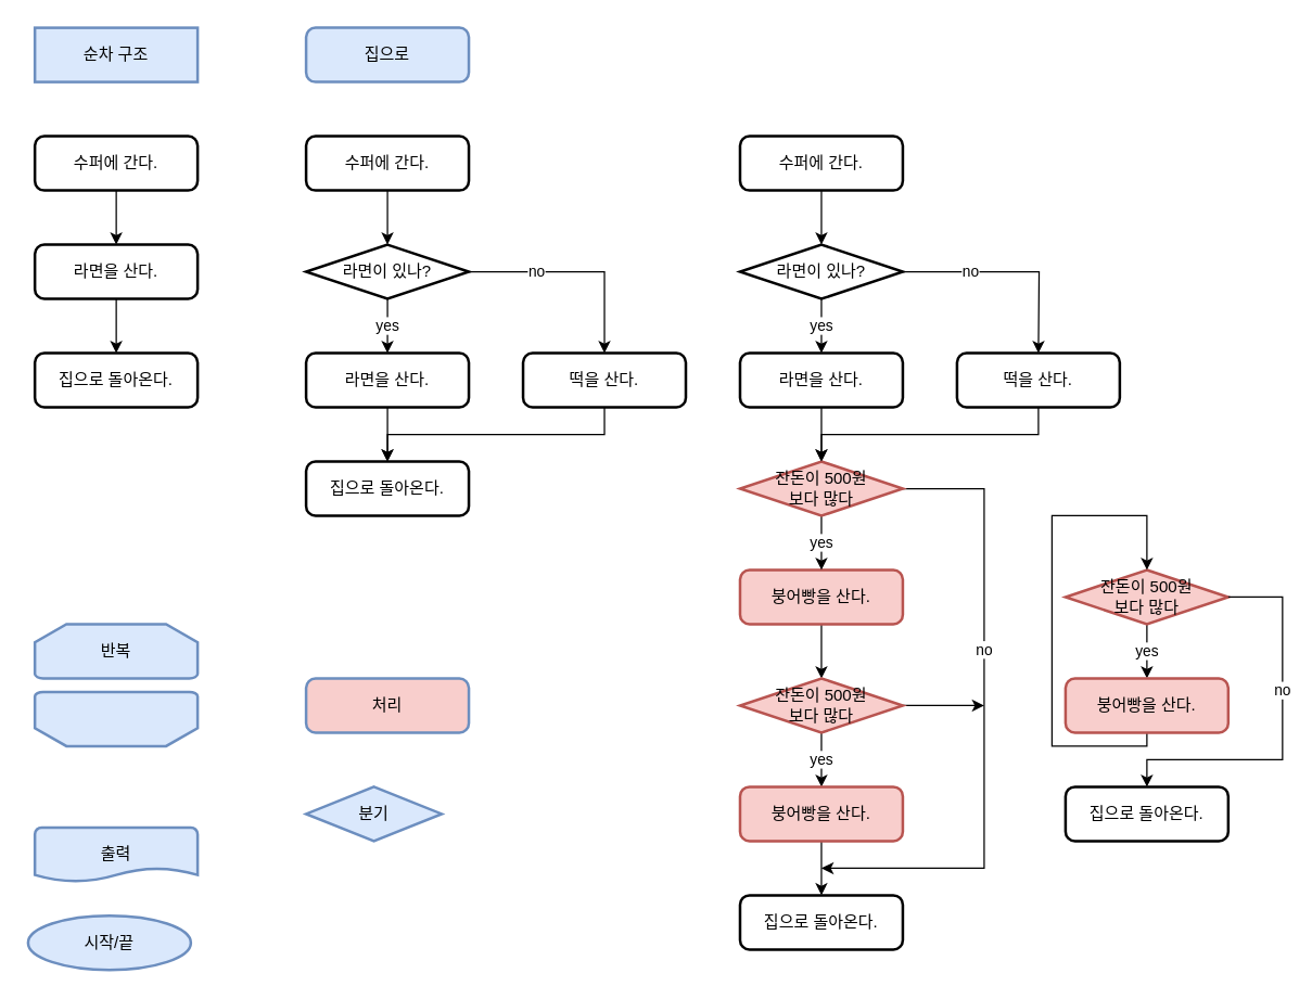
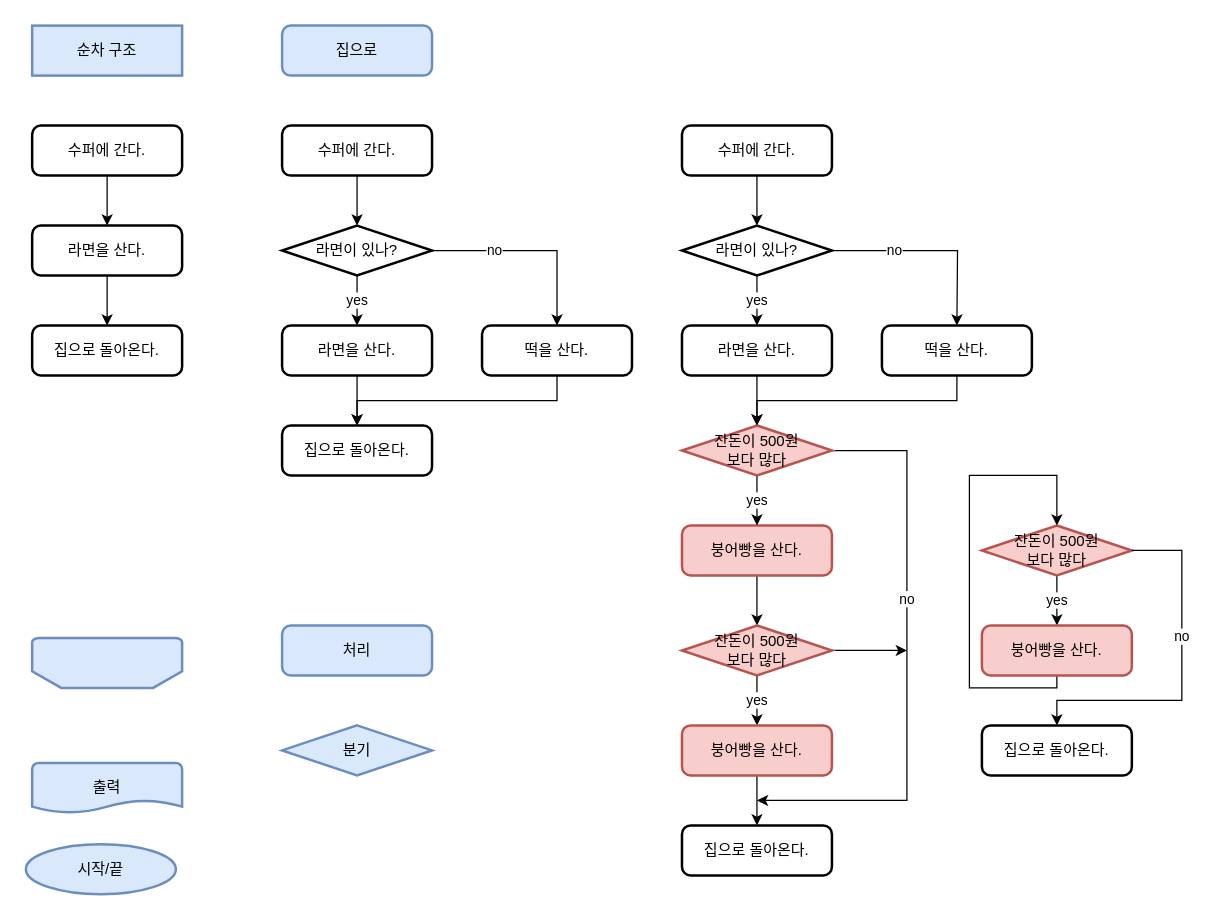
  <mxCell id="0" />
  <mxCell id="1" parent="0" />
  <mxCell id="2" value="" style="edgeStyle=orthogonalEdgeStyle;rounded=0;orthogonalLoop=1;jettySize=auto;html=1;" parent="1" source="3" target="5" edge="1"><mxGeometry relative="1" as="geometry" /></mxCell>
  <mxCell id="3" value="수퍼에 간다." style="rounded=1;whiteSpace=wrap;html=1;absoluteArcSize=1;arcSize=14;strokeWidth=2;" parent="1" vertex="1"><mxGeometry x="25" y="100" width="120" height="40" as="geometry" /></mxCell>
  <mxCell id="4" value="" style="edgeStyle=orthogonalEdgeStyle;rounded=0;orthogonalLoop=1;jettySize=auto;html=1;" parent="1" source="5" target="6" edge="1"><mxGeometry relative="1" as="geometry" /></mxCell>
  <mxCell id="5" value="라면을 산다." style="rounded=1;whiteSpace=wrap;html=1;absoluteArcSize=1;arcSize=14;strokeWidth=2;" parent="1" vertex="1"><mxGeometry x="25" y="180" width="120" height="40" as="geometry" /></mxCell>
  <mxCell id="6" value="집으로 돌아온다." style="rounded=1;whiteSpace=wrap;html=1;absoluteArcSize=1;arcSize=14;strokeWidth=2;" parent="1" vertex="1"><mxGeometry x="25" y="260" width="120" height="40" as="geometry" /></mxCell>
  <mxCell id="7" value="순차 구조" style="whiteSpace=wrap;html=1;absoluteArcSize=1;arcSize=14;strokeWidth=2;fillColor=#dae8fc;strokeColor=#6c8ebf;rounded=0;" parent="1" vertex="1"><mxGeometry x="25" y="20" width="120" height="40" as="geometry" /></mxCell>
  <mxCell id="8" value="" style="edgeStyle=orthogonalEdgeStyle;rounded=0;orthogonalLoop=1;jettySize=auto;html=1;" parent="1" source="9" target="10" edge="1"><mxGeometry relative="1" as="geometry" /></mxCell>
  <mxCell id="9" value="라면을 산다." style="rounded=1;whiteSpace=wrap;html=1;absoluteArcSize=1;arcSize=14;strokeWidth=2;" parent="1" vertex="1"><mxGeometry x="225" y="260" width="120" height="40" as="geometry" /></mxCell>
  <mxCell id="10" value="집으로 돌아온다." style="rounded=1;whiteSpace=wrap;html=1;absoluteArcSize=1;arcSize=14;strokeWidth=2;" parent="1" vertex="1"><mxGeometry x="225" y="340" width="120" height="40" as="geometry" /></mxCell>
  <mxCell id="11" value="집으로" style="rounded=1;whiteSpace=wrap;html=1;absoluteArcSize=1;arcSize=14;strokeWidth=2;fillColor=#dae8fc;strokeColor=#6c8ebf;" parent="1" vertex="1"><mxGeometry x="225" y="20" width="120" height="40" as="geometry" /></mxCell>
  <mxCell id="12" value="" style="edgeStyle=orthogonalEdgeStyle;rounded=0;orthogonalLoop=1;jettySize=auto;html=1;" parent="1" source="13" target="16" edge="1"><mxGeometry relative="1" as="geometry" /></mxCell>
  <mxCell id="13" value="수퍼에 간다." style="rounded=1;whiteSpace=wrap;html=1;absoluteArcSize=1;arcSize=14;strokeWidth=2;" parent="1" vertex="1"><mxGeometry x="225" y="100" width="120" height="40" as="geometry" /></mxCell>
  <mxCell id="14" value="yes" style="edgeStyle=orthogonalEdgeStyle;rounded=0;orthogonalLoop=1;jettySize=auto;html=1;" parent="1" source="16" target="9" edge="1"><mxGeometry relative="1" as="geometry"><mxPoint as="offset" /></mxGeometry></mxCell>
  <mxCell id="15" value="no" style="edgeStyle=orthogonalEdgeStyle;rounded=0;orthogonalLoop=1;jettySize=auto;html=1;entryX=0.5;entryY=0;entryDx=0;entryDy=0;" parent="1" source="16" target="18" edge="1"><mxGeometry x="-0.375" relative="1" as="geometry"><mxPoint as="offset" /></mxGeometry></mxCell>
  <mxCell id="16" value="라면이 있나?" style="strokeWidth=2;html=1;shape=mxgraph.flowchart.decision;whiteSpace=wrap;" parent="1" vertex="1"><mxGeometry x="225" y="180" width="120" height="40" as="geometry" /></mxCell>
  <mxCell id="17" style="edgeStyle=orthogonalEdgeStyle;rounded=0;orthogonalLoop=1;jettySize=auto;html=1;entryX=0.5;entryY=0;entryDx=0;entryDy=0;" parent="1" source="18" target="10" edge="1"><mxGeometry relative="1" as="geometry"><Array as="points"><mxPoint x="445" y="320" /><mxPoint x="285" y="320" /></Array></mxGeometry></mxCell>
  <mxCell id="18" value="떡을 산다." style="rounded=1;whiteSpace=wrap;html=1;absoluteArcSize=1;arcSize=14;strokeWidth=2;" parent="1" vertex="1"><mxGeometry x="385" y="260" width="120" height="40" as="geometry" /></mxCell>
  <mxCell id="19" value="" style="edgeStyle=orthogonalEdgeStyle;rounded=0;orthogonalLoop=1;jettySize=auto;html=1;" parent="1" source="20" target="30" edge="1"><mxGeometry relative="1" as="geometry" /></mxCell>
  <mxCell id="20" value="라면을 산다." style="rounded=1;whiteSpace=wrap;html=1;absoluteArcSize=1;arcSize=14;strokeWidth=2;" parent="1" vertex="1"><mxGeometry x="545" y="260" width="120" height="40" as="geometry" /></mxCell>
  <mxCell id="21" value="" style="edgeStyle=orthogonalEdgeStyle;rounded=0;orthogonalLoop=1;jettySize=auto;html=1;fillColor=#f8cecc;strokeColor=#000000;" parent="1" source="22" edge="1"><mxGeometry relative="1" as="geometry"><mxPoint x="605" y="500" as="targetPoint" /></mxGeometry></mxCell>
  <mxCell id="22" value="붕어빵을 산다." style="rounded=1;whiteSpace=wrap;html=1;absoluteArcSize=1;arcSize=14;strokeWidth=2;fillColor=#f8cecc;strokeColor=#b85450;" parent="1" vertex="1"><mxGeometry x="545" y="420" width="120" height="40" as="geometry" /></mxCell>
  <mxCell id="23" value="" style="edgeStyle=orthogonalEdgeStyle;rounded=0;orthogonalLoop=1;jettySize=auto;html=1;" parent="1" source="24" target="27" edge="1"><mxGeometry relative="1" as="geometry" /></mxCell>
  <mxCell id="24" value="수퍼에 간다." style="rounded=1;whiteSpace=wrap;html=1;absoluteArcSize=1;arcSize=14;strokeWidth=2;" parent="1" vertex="1"><mxGeometry x="545" y="100" width="120" height="40" as="geometry" /></mxCell>
  <mxCell id="25" value="yes" style="edgeStyle=orthogonalEdgeStyle;rounded=0;orthogonalLoop=1;jettySize=auto;html=1;" parent="1" source="27" target="20" edge="1"><mxGeometry relative="1" as="geometry"><mxPoint as="offset" /></mxGeometry></mxCell>
  <mxCell id="26" value="no" style="edgeStyle=orthogonalEdgeStyle;rounded=0;orthogonalLoop=1;jettySize=auto;html=1;entryX=0.5;entryY=0;entryDx=0;entryDy=0;" parent="1" source="27" edge="1"><mxGeometry x="-0.375" relative="1" as="geometry"><mxPoint as="offset" /><mxPoint x="765" y="260" as="targetPoint" /></mxGeometry></mxCell>
  <mxCell id="27" value="라면이 있나?" style="strokeWidth=2;html=1;shape=mxgraph.flowchart.decision;whiteSpace=wrap;" parent="1" vertex="1"><mxGeometry x="545" y="180" width="120" height="40" as="geometry" /></mxCell>
  <mxCell id="28" value="yes" style="edgeStyle=orthogonalEdgeStyle;rounded=0;orthogonalLoop=1;jettySize=auto;html=1;fillColor=#f8cecc;strokeColor=#000000;" parent="1" source="30" target="22" edge="1"><mxGeometry relative="1" as="geometry" /></mxCell>
  <mxCell id="29" value="no" style="edgeStyle=orthogonalEdgeStyle;rounded=0;orthogonalLoop=1;jettySize=auto;html=1;entryX=0.5;entryY=0;entryDx=0;entryDy=0;exitX=1;exitY=0.5;exitDx=0;exitDy=0;exitPerimeter=0;" parent="1" source="30" edge="1"><mxGeometry x="-0.222" relative="1" as="geometry"><mxPoint x="665" y="440" as="sourcePoint" /><mxPoint x="605" y="640" as="targetPoint" /><Array as="points"><mxPoint x="725" y="360" /><mxPoint x="725" y="640" /></Array><mxPoint as="offset" /></mxGeometry></mxCell>
  <mxCell id="30" value="잔돈이 500원 &lt;br&gt;보다 많다" style="strokeWidth=2;html=1;shape=mxgraph.flowchart.decision;whiteSpace=wrap;fillColor=#f8cecc;strokeColor=#b85450;" parent="1" vertex="1"><mxGeometry x="545" y="340" width="120" height="40" as="geometry" /></mxCell>
  <mxCell id="31" style="edgeStyle=orthogonalEdgeStyle;rounded=0;orthogonalLoop=1;jettySize=auto;html=1;entryX=0.5;entryY=0;entryDx=0;entryDy=0;entryPerimeter=0;" parent="1" source="32" target="30" edge="1"><mxGeometry relative="1" as="geometry"><Array as="points"><mxPoint x="765" y="320" /><mxPoint x="605" y="320" /></Array></mxGeometry></mxCell>
  <mxCell id="32" value="떡을 산다." style="rounded=1;whiteSpace=wrap;html=1;absoluteArcSize=1;arcSize=14;strokeWidth=2;" parent="1" vertex="1"><mxGeometry x="705" y="260" width="120" height="40" as="geometry" /></mxCell>
  <mxCell id="33" value="yes" style="edgeStyle=orthogonalEdgeStyle;rounded=0;orthogonalLoop=1;jettySize=auto;html=1;fillColor=#f8cecc;strokeColor=#000000;" parent="1" source="35" target="37" edge="1"><mxGeometry relative="1" as="geometry" /></mxCell>
  <mxCell id="34" style="edgeStyle=orthogonalEdgeStyle;rounded=0;orthogonalLoop=1;jettySize=auto;html=1;" parent="1" source="35" edge="1"><mxGeometry relative="1" as="geometry"><mxPoint x="725" y="520" as="targetPoint" /></mxGeometry></mxCell>
  <mxCell id="35" value="잔돈이 500원&lt;br&gt;보다&amp;nbsp;많다" style="strokeWidth=2;html=1;shape=mxgraph.flowchart.decision;whiteSpace=wrap;fillColor=#f8cecc;strokeColor=#b85450;" parent="1" vertex="1"><mxGeometry x="545" y="500" width="120" height="40" as="geometry" /></mxCell>
  <mxCell id="36" value="" style="edgeStyle=orthogonalEdgeStyle;rounded=0;orthogonalLoop=1;jettySize=auto;html=1;" parent="1" source="37" target="38" edge="1"><mxGeometry relative="1" as="geometry" /></mxCell>
  <mxCell id="37" value="붕어빵을 산다." style="rounded=1;whiteSpace=wrap;html=1;absoluteArcSize=1;arcSize=14;strokeWidth=2;fillColor=#f8cecc;strokeColor=#b85450;" parent="1" vertex="1"><mxGeometry x="545" y="580" width="120" height="40" as="geometry" /></mxCell>
  <mxCell id="38" value="집으로 돌아온다." style="rounded=1;whiteSpace=wrap;html=1;absoluteArcSize=1;arcSize=14;strokeWidth=2;" parent="1" vertex="1"><mxGeometry x="545" y="660" width="120" height="40" as="geometry" /></mxCell>
  <mxCell id="39" value="yes" style="edgeStyle=orthogonalEdgeStyle;rounded=0;orthogonalLoop=1;jettySize=auto;html=1;fillColor=#f8cecc;strokeColor=default;" parent="1" source="40" target="42" edge="1"><mxGeometry relative="1" as="geometry" /></mxCell>
  <mxCell id="40" value="잔돈이 500원&lt;br&gt;보다&amp;nbsp;많다" style="strokeWidth=2;html=1;shape=mxgraph.flowchart.decision;whiteSpace=wrap;fillColor=#f8cecc;strokeColor=#b85450;" parent="1" vertex="1"><mxGeometry x="785" y="420" width="120" height="40" as="geometry" /></mxCell>
  <mxCell id="41" style="edgeStyle=orthogonalEdgeStyle;rounded=0;orthogonalLoop=1;jettySize=auto;html=1;entryX=0.5;entryY=0;entryDx=0;entryDy=0;entryPerimeter=0;" parent="1" source="42" target="40" edge="1"><mxGeometry relative="1" as="geometry"><mxPoint x="765" y="370" as="targetPoint" /><Array as="points"><mxPoint x="845" y="550" /><mxPoint x="775" y="550" /><mxPoint x="775" y="380" /><mxPoint x="845" y="380" /></Array></mxGeometry></mxCell>
  <mxCell id="42" value="붕어빵을 산다." style="rounded=1;whiteSpace=wrap;html=1;absoluteArcSize=1;arcSize=14;strokeWidth=2;fillColor=#f8cecc;strokeColor=#b85450;" parent="1" vertex="1"><mxGeometry x="785" y="500" width="120" height="40" as="geometry" /></mxCell>
  <mxCell id="43" value="집으로 돌아온다." style="rounded=1;whiteSpace=wrap;html=1;absoluteArcSize=1;arcSize=14;strokeWidth=2;" parent="1" vertex="1"><mxGeometry x="785" y="580" width="120" height="40" as="geometry" /></mxCell>
  <mxCell id="44" value="no" style="edgeStyle=orthogonalEdgeStyle;rounded=0;orthogonalLoop=1;jettySize=auto;html=1;exitX=1;exitY=0.5;exitDx=0;exitDy=0;exitPerimeter=0;entryX=0.5;entryY=0;entryDx=0;entryDy=0;" parent="1" source="40" target="43" edge="1"><mxGeometry x="-0.222" relative="1" as="geometry"><mxPoint x="955" y="370" as="sourcePoint" /><mxPoint x="845" y="560" as="targetPoint" /><Array as="points"><mxPoint x="945" y="440" /><mxPoint x="945" y="560" /><mxPoint x="845" y="560" /></Array><mxPoint as="offset" /></mxGeometry></mxCell>
- <mxCell id="45" value="분기" style="strokeWidth=2;html=1;shape=mxgraph.flowchart.decision;whiteSpace=wrap;fillColor=#dae8fc;strokeColor=#6c8ebf;" vertex="1" parent="1"><mxGeometry x="225" y="580" width="100" height="40" as="geometry" /></mxCell>
- <mxCell id="46" value="반복" style="strokeWidth=2;html=1;shape=mxgraph.flowchart.loop_limit;whiteSpace=wrap;fillColor=#dae8fc;strokeColor=#6c8ebf;" vertex="1" parent="1"><mxGeometry x="25" y="460" width="120" height="40" as="geometry" /></mxCell>
+ <mxCell id="45" value="분기" style="strokeWidth=2;html=1;shape=mxgraph.flowchart.decision;whiteSpace=wrap;fillColor=#dae8fc;strokeColor=#6c8ebf;" vertex="1" parent="1"><mxGeometry x="225" y="580" width="120" height="40" as="geometry" /></mxCell>
  <mxCell id="47" value="출력" style="strokeWidth=2;html=1;shape=mxgraph.flowchart.document2;whiteSpace=wrap;size=0.25;fillColor=#dae8fc;strokeColor=#6c8ebf;" vertex="1" parent="1"><mxGeometry x="25" y="610" width="120" height="40" as="geometry" /></mxCell>
  <mxCell id="48" value="시작/끝" style="strokeWidth=2;html=1;shape=mxgraph.flowchart.start_1;whiteSpace=wrap;fillColor=#dae8fc;strokeColor=#6c8ebf;" vertex="1" parent="1"><mxGeometry x="20" y="675" width="120" height="40" as="geometry" /></mxCell>
- <mxCell id="49" value="처리" style="rounded=1;whiteSpace=wrap;html=1;absoluteArcSize=1;arcSize=14;strokeWidth=2;fillColor=#f8cecc;strokeColor=#6c8ebf;" vertex="1" parent="1"><mxGeometry x="225" y="500" width="120" height="40" as="geometry" /></mxCell>
+ <mxCell id="49" value="처리" style="rounded=1;whiteSpace=wrap;html=1;absoluteArcSize=1;arcSize=14;strokeWidth=2;fillColor=#dae8fc;strokeColor=#6c8ebf;" vertex="1" parent="1"><mxGeometry x="225" y="500" width="120" height="40" as="geometry" /></mxCell>
  <mxCell id="50" value="" style="strokeWidth=2;html=1;shape=mxgraph.flowchart.loop_limit;whiteSpace=wrap;rotation=-180;fillColor=#dae8fc;strokeColor=#6c8ebf;" vertex="1" parent="1"><mxGeometry x="25" y="510" width="120" height="40" as="geometry" /></mxCell>
